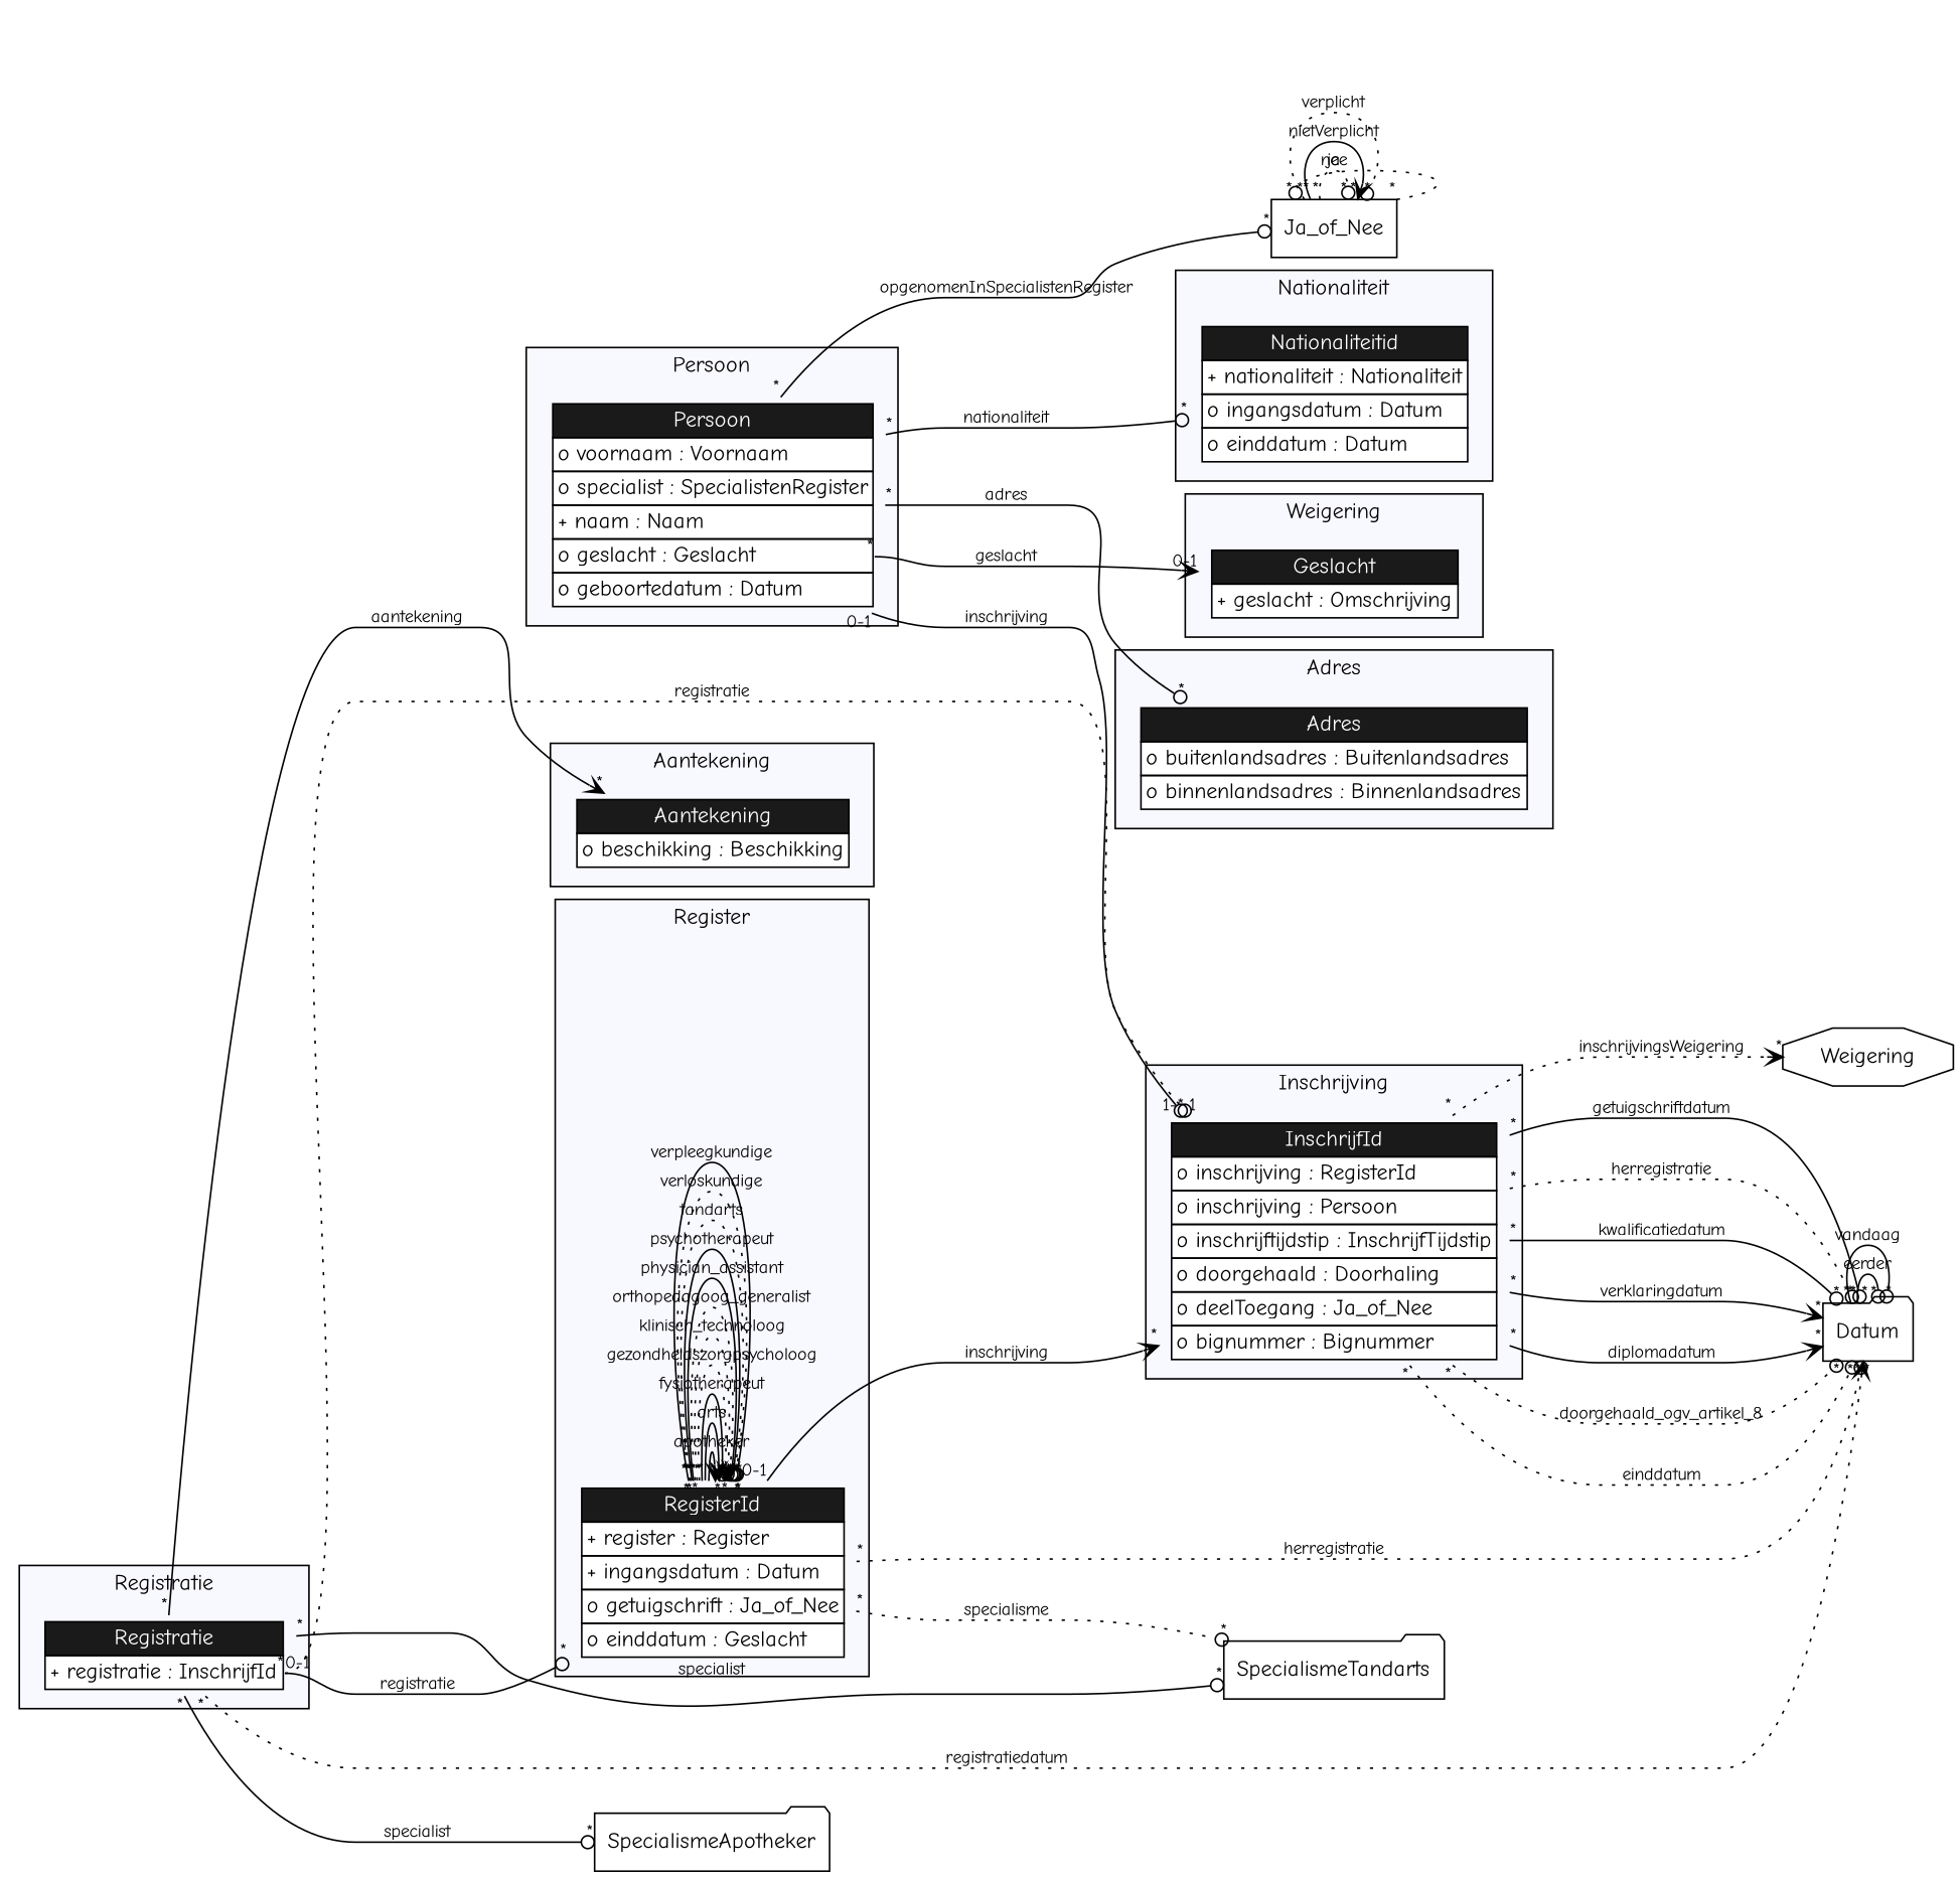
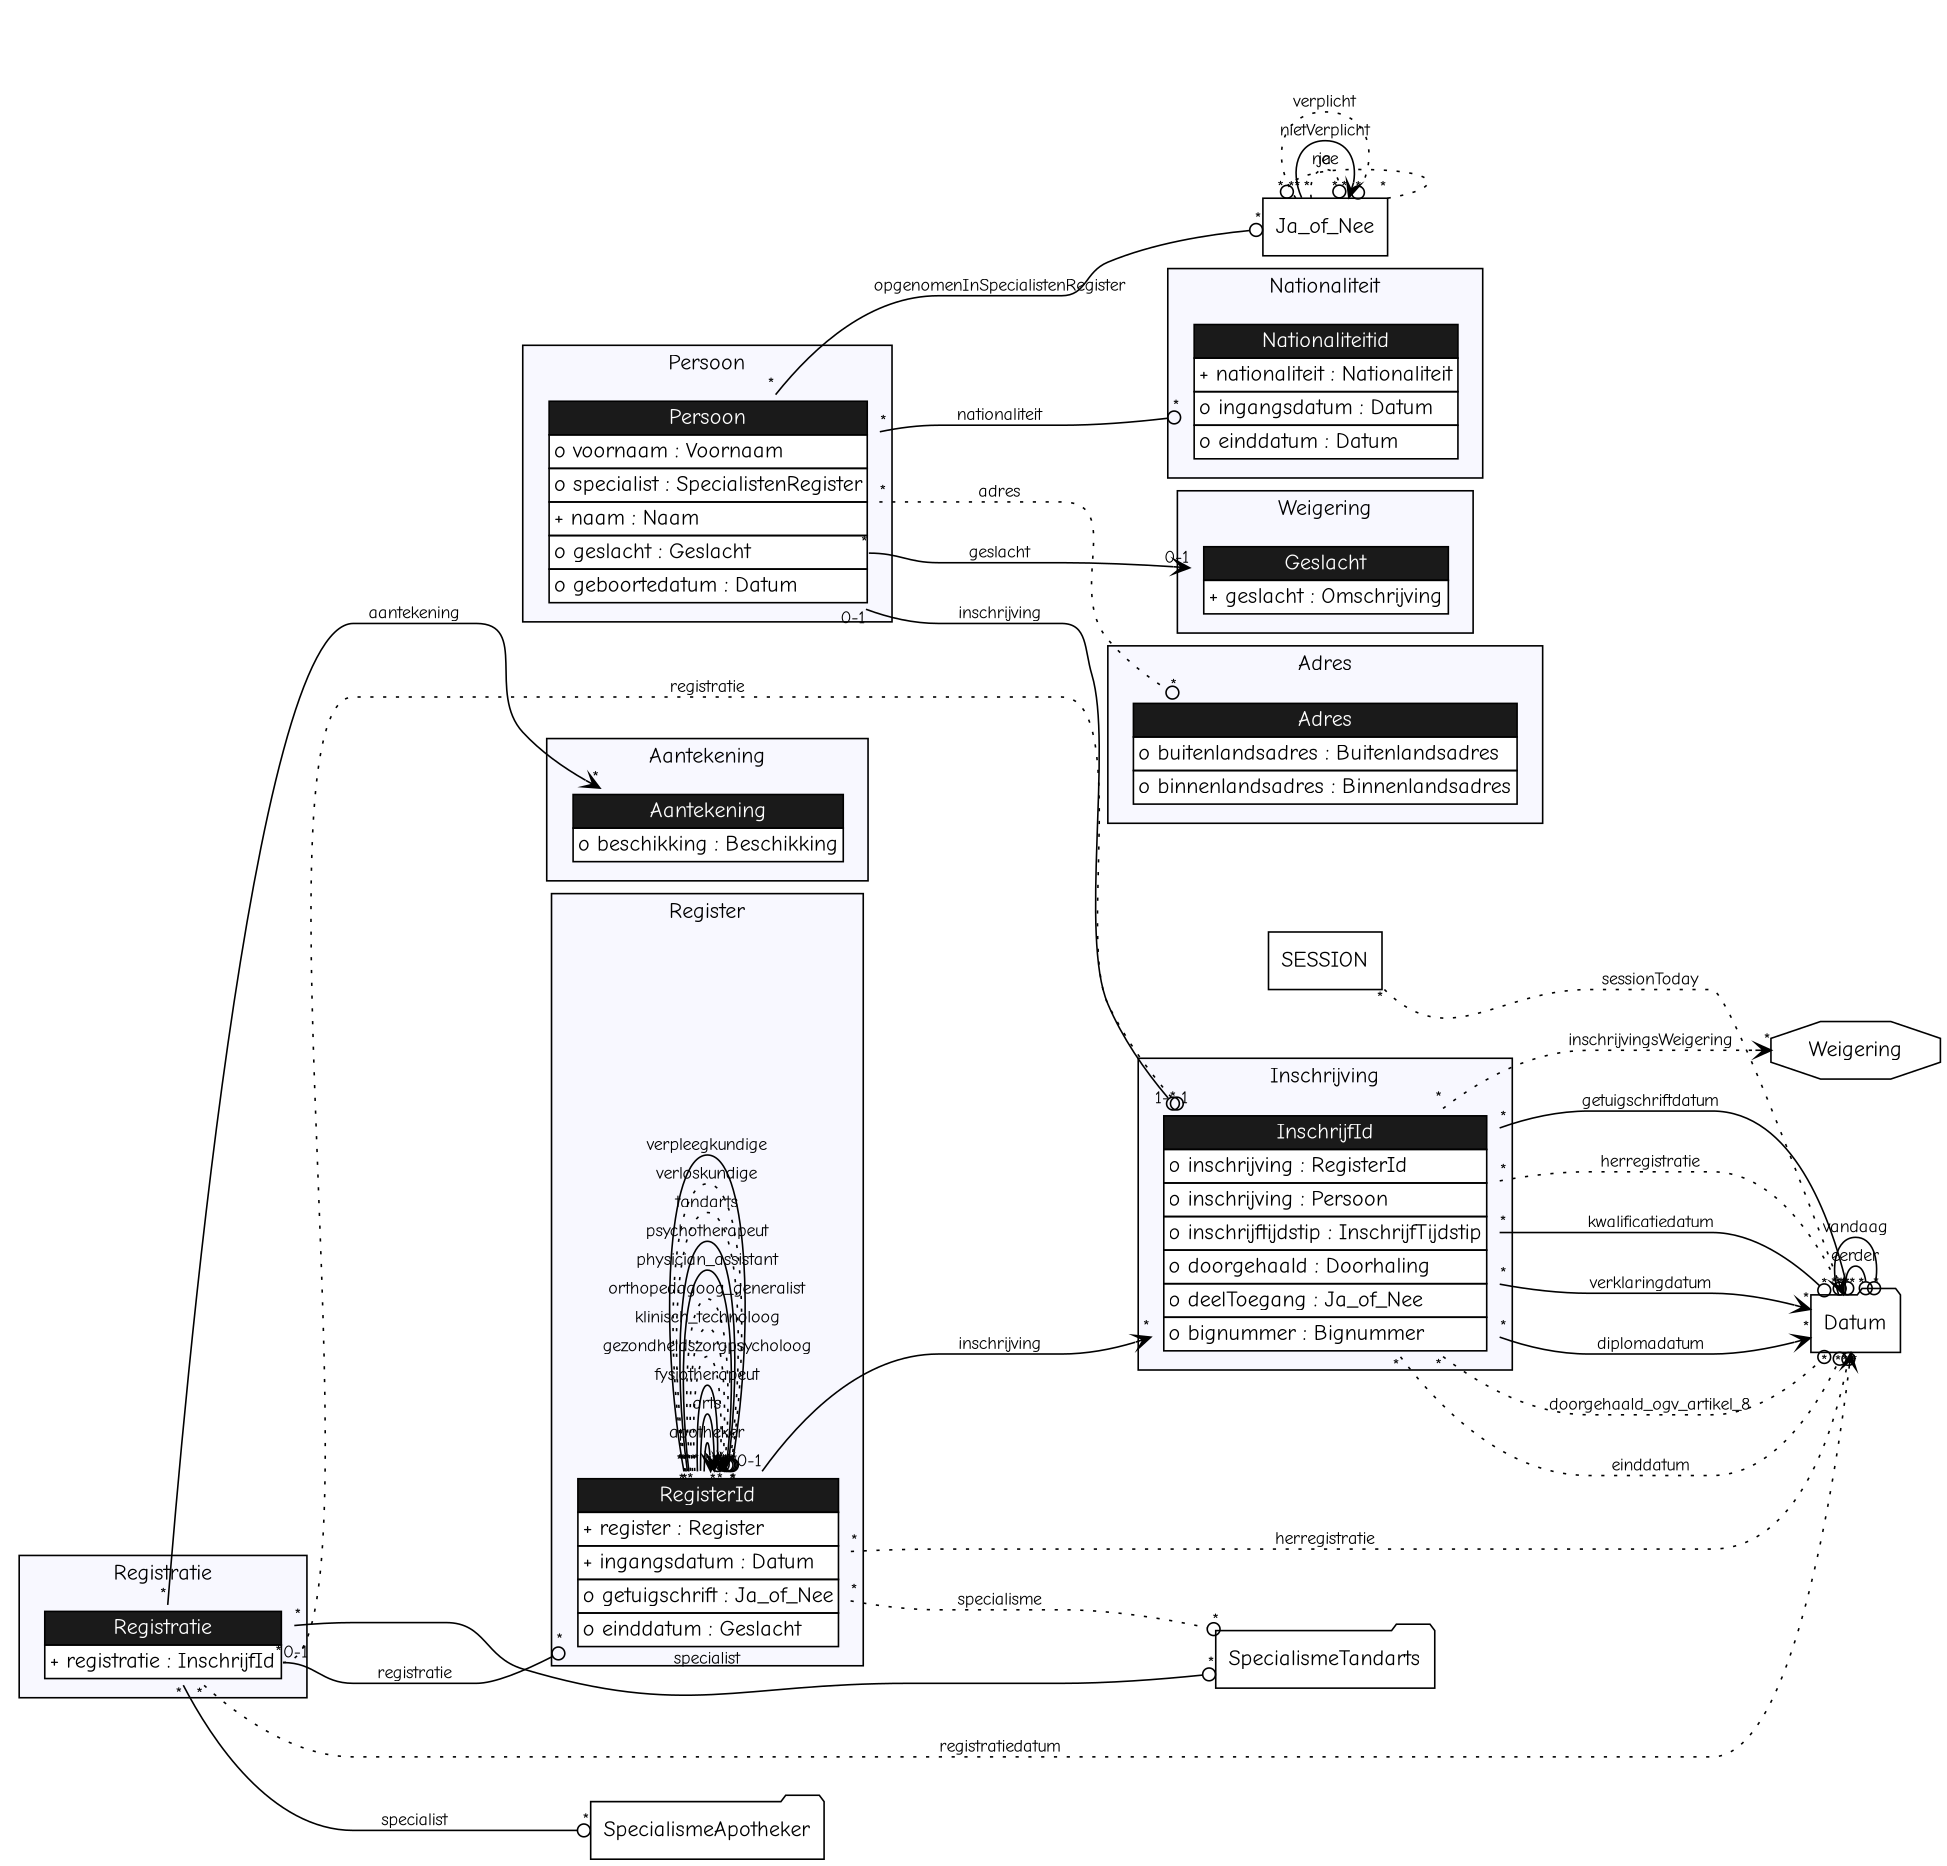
  digraph {
    bgcolor=white
    fontname="Comic Neue"
    rankdir=LR
    node [color=purple fontname="Comic Neue" shape=plaintext]
    edge [arrowhead=odot fontname="Comic Neue" fontsize=11 headlabel="*" labelfloat=true minlen=4 style=solid taillabel="*" tailport=herregistratie]
    n1 [label=<<TABLE BGCOLOR="white" COLOR="black" BORDER="0" CELLBORDER="1" CELLSPACING="0"><TR><TD BGCOLOR="gray10" COLOR="black"><FONT COLOR="white">Nationaliteitid</FONT></TD></TR><TR><TD ALIGN="LEFT" PORT="nationaliteit">+ nationaliteit : Nationaliteit</TD></TR><TR><TD ALIGN="LEFT" PORT="ingangsdatum">o ingangsdatum : Datum</TD></TR><TR><TD ALIGN="LEFT" PORT="einddatum">o einddatum : Datum</TD></TR></TABLE>>]
    n2 [label=<<TABLE BGCOLOR="white" COLOR="black" BORDER="0" CELLBORDER="1" CELLSPACING="0"><TR><TD BGCOLOR="gray10" COLOR="black"><FONT COLOR="white">InschrijfId</FONT></TD></TR><TR><TD ALIGN="LEFT" PORT="inschrijving">o inschrijving : RegisterId</TD></TR><TR><TD ALIGN="LEFT" PORT="inschrijving">o inschrijving : Persoon</TD></TR><TR><TD ALIGN="LEFT" PORT="inschrijftijdstip">o inschrijftijdstip : InschrijfTijdstip</TD></TR><TR><TD ALIGN="LEFT" PORT="doorgehaald">o doorgehaald : Doorhaling</TD></TR><TR><TD ALIGN="LEFT" PORT="deelToegang">o deelToegang : Ja_of_Nee</TD></TR><TR><TD ALIGN="LEFT" PORT="bignummer">o bignummer : Bignummer</TD></TR></TABLE>>]
    n3 [label=<<TABLE BGCOLOR="white" COLOR="black" BORDER="0" CELLBORDER="1" CELLSPACING="0"><TR><TD BGCOLOR="gray10" COLOR="black"><FONT COLOR="white">Aantekening</FONT></TD></TR><TR><TD ALIGN="LEFT" PORT="beschikking">o beschikking : Beschikking</TD></TR></TABLE>>]
    n4 [label=<<TABLE BGCOLOR="white" COLOR="black" BORDER="0" CELLBORDER="1" CELLSPACING="0"><TR><TD BGCOLOR="gray10" COLOR="black"><FONT COLOR="white">Geslacht</FONT></TD></TR><TR><TD ALIGN="LEFT" PORT="geslacht">+ geslacht : Omschrijving</TD></TR></TABLE>>]
    n5 [label=<<TABLE BGCOLOR="white" COLOR="black" BORDER="0" CELLBORDER="1" CELLSPACING="0"><TR><TD BGCOLOR="gray10" COLOR="black"><FONT COLOR="white">RegisterId</FONT></TD></TR><TR><TD ALIGN="LEFT" PORT="register">+ register : Register</TD></TR><TR><TD ALIGN="LEFT" PORT="ingangsdatum">+ ingangsdatum : Datum</TD></TR><TR><TD ALIGN="LEFT" PORT="getuigschrift">o getuigschrift : Ja_of_Nee</TD></TR><TR><TD ALIGN="LEFT" PORT="einddatum">o einddatum : Geslacht</TD></TR></TABLE>>]
    n6 [label=<<TABLE BGCOLOR="white" COLOR="black" BORDER="0" CELLBORDER="1" CELLSPACING="0"><TR><TD BGCOLOR="gray10" COLOR="black"><FONT COLOR="white">Persoon</FONT></TD></TR><TR><TD ALIGN="LEFT" PORT="voornaam">o voornaam : Voornaam</TD></TR><TR><TD ALIGN="LEFT" PORT="specialist">o specialist : SpecialistenRegister</TD></TR><TR><TD ALIGN="LEFT" PORT="naam">+ naam : Naam</TD></TR><TR><TD ALIGN="LEFT" PORT="geslacht">o geslacht : Geslacht</TD></TR><TR><TD ALIGN="LEFT" PORT="geboortedatum">o geboortedatum : Datum</TD></TR></TABLE>>]
    n7 [label=<<TABLE BGCOLOR="white" COLOR="black" BORDER="0" CELLBORDER="1" CELLSPACING="0"><TR><TD BGCOLOR="gray10" COLOR="black"><FONT COLOR="white">Adres</FONT></TD></TR><TR><TD ALIGN="LEFT" PORT="buitenlandsadres">o buitenlandsadres : Buitenlandsadres</TD></TR><TR><TD ALIGN="LEFT" PORT="binnenlandsadres">o binnenlandsadres : Binnenlandsadres</TD></TR></TABLE>>]
    n8 [label=<<TABLE BGCOLOR="white" COLOR="black" BORDER="0" CELLBORDER="1" CELLSPACING="0"><TR><TD BGCOLOR="gray10" COLOR="black"><FONT COLOR="white">Registratie</FONT></TD></TR><TR><TD ALIGN="LEFT" PORT="registratie">+ registratie : InschrijfId</TD></TR></TABLE>>]
    n9 [label=Datum shape=folder color=""]
    n10 [label=Weigering shape=octagon color=""]
    n11 [label=SpecialismeTandarts shape=folder color=""]
    n12 [label=Ja_of_Nee shape=box color=""]
    n13 [label=SpecialismeApotheker shape=folder color=""]
+   n14 [label=SESSION shape=box color=""]
    subgraph cluster_1 {
      bgcolor=ghostwhite
      label=Nationaliteit
      n1
    }
    subgraph cluster_2 {
      bgcolor=ghostwhite
      label=Inschrijving
      n2
    }
    subgraph cluster_3 {
      bgcolor=ghostwhite
      label=Aantekening
      n3
    }
    subgraph cluster_4 {
      bgcolor=ghostwhite
      label=Weigering
      n4
    }
    subgraph cluster_5 {
      bgcolor=ghostwhite
      label=Register
      n5
    }
    subgraph cluster_6 {
      bgcolor=ghostwhite
      label=Persoon
      n6
    }
    subgraph cluster_7 {
      bgcolor=ghostwhite
      label=Adres
      n7
    }
    subgraph cluster_8 {
      bgcolor=ghostwhite
      label=Registratie
      n8
    }
    n2 -> n9 [arrowhead=vee label=diplomadatum tailport=diplomadatum]
    n2 -> n9 [label=doorgehaald_ogv_artikel_8 style=dotted tailport=doorgehaald_ogv_artikel_8]
    n2 -> n9 [label=einddatum style=dotted tailport=einddatum]
    n2 -> n9 [label=getuigschriftdatum tailport=getuigschriftdatum]
    n2 -> n9 [label=herregistratie style=dotted]
    n2 -> n9 [label=kwalificatiedatum tailport=kwalificatiedatum]
    n2 -> n9 [arrowhead=vee label=verklaringdatum tailport=verklaringdatum]
    n2 -> n10 [arrowhead=vee label=inschrijvingsWeigering style=dotted tailport=inschrijvingsWeigering]
    n5 -> n2 [arrowhead=vee label=inschrijving taillabel="0-1" tailport=inschrijving]
    n5 -> n5 [arrowhead=vee label=apotheker tailport=apotheker]
    n5 -> n5 [arrowhead=vee label=arts tailport=arts]
    n5 -> n5 [label=fysiotherapeut tailport=fysiotherapeut]
    n5 -> n5 [arrowhead=vee label=gezondheidszorgpsycholoog style=dotted tailport=gezondheidszorgpsycholoog]
    n5 -> n5 [label=klinisch_technoloog style=dotted tailport=klinisch_technoloog]
    n5 -> n5 [arrowhead=vee label=orthopedagoog_generalist style=dotted tailport=orthopedagoog_generalist]
    n5 -> n5 [label=physician_assistant tailport=physician_assistant]
    n5 -> n5 [label=psychotherapeut tailport=psychotherapeut]
    n5 -> n5 [label=tandarts style=dotted tailport=tandarts]
    n5 -> n5 [label=verloskundige style=dotted tailport=verloskundige]
    n5 -> n5 [label=verpleegkundige tailport=verpleegkundige]
    n5 -> n9 [label=herregistratie style=dotted]
    n5 -> n11 [label=specialisme style=dotted tailport=specialisme]
    n6 -> n1 [label=nationaliteit tailport=nationaliteit]
    n6 -> n2 [headlabel="1-*" label=inschrijving taillabel="0-1" tailport=inschrijving]
    n6 -> n4 [arrowhead=vee headlabel="0-1" label=geslacht tailport=geslacht]
-   n6 -> n7 [label=adres tailport=adres]
+   n6 -> n7 [label=adres style=dotted tailport=adres]
    n6 -> n12 [label=opgenomenInSpecialistenRegister tailport=opgenomenInSpecialistenRegister]
    n8 -> n2 [headlabel=1 label=registratie style=dotted taillabel="0-1" tailport=registratie]
    n8 -> n3 [arrowhead=vee label=aantekening tailport=aantekening]
    n8 -> n5 [label=registratie tailport=registratie]
    n8 -> n9 [arrowhead=vee label=registratiedatum style=dotted tailport=registratiedatum]
    n8 -> n11 [label=specialist tailport=specialist]
    n8 -> n13 [label=specialist tailport=specialist]
    n9 -> n9 [label=eerder tailport=eerder]
    n9 -> n9 [label=vandaag tailport=vandaag]
    n12 -> n12 [label=ja style=dotted tailport=ja]
    n12 -> n12 [label=nee style=dotted tailport=nee]
    n12 -> n12 [arrowhead=vee label=nietVerplicht tailport=nietVerplicht]
    n12 -> n12 [label=verplicht style=dotted tailport=verplicht]
+   n14 -> n9 [arrowhead=vee label=sessionToday style=dotted tailport=sessionToday]
  }
